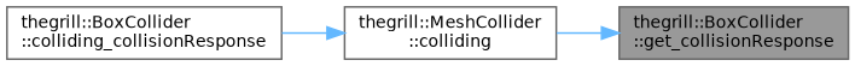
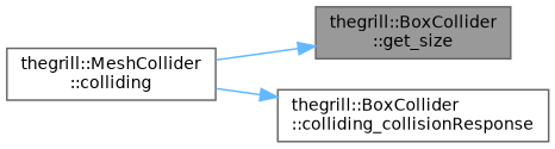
  digraph {
    rankdir=RL
    node [color=grey40 fillcolor=white fontname=Helvetica fontsize=10 shape=box style=filled]
    edge [color=steelblue1 dir=back fontname=Helvetica fontsize=10 labelfontname=Helvetica labelfontsize=10 style=solid]
-   n1 [color=gray40 fillcolor=grey60 fontcolor=black height=0.2 label="thegrill::BoxCollider\l::get_collisionResponse" width=0.4]
+   n1 [color=gray40 fillcolor=grey60 fontcolor=black height=0.2 label="thegrill::BoxCollider\l::get_size" width=0.4]
    n2 [height=0.2 label="thegrill::MeshCollider\l::colliding" width=0.4]
    n3 [height=0.2 label="thegrill::BoxCollider\l::colliding_collisionResponse" width=0.4]
    n1 -> n2
-   n2 -> n3
+   n3 -> n2
  }
